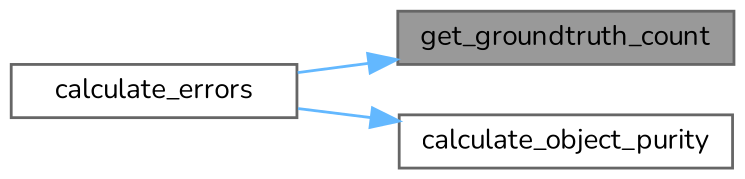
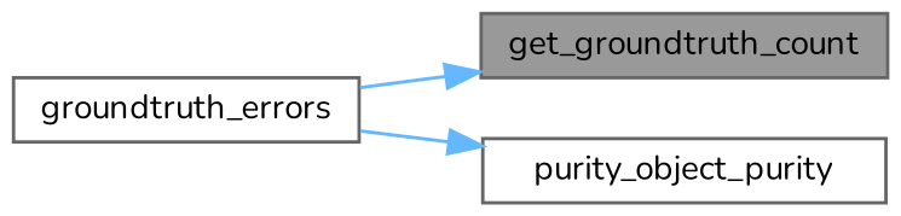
  digraph {
    fontname=Nunito
    rankdir=RL
    node [color=grey40 fillcolor=white fontname=Nunito fontsize=10 shape=box style=filled]
    edge [color=steelblue1 dir=back fontname=Nunito fontsize=10 labelfontname=Helvetica labelfontsize=10 style=solid]
    n1 [color=gray40 fillcolor=grey60 fontcolor=black height=0.2 label=get_groundtruth_count width=0.4]
-   n2 [height=0.2 label=calculate_errors width=0.4]
-   n3 [height=0.2 label=calculate_object_purity width=0.4]
+   n2 [height=0.2 label=groundtruth_errors width=0.4]
+   n3 [height=0.2 label=purity_object_purity width=0.4]
    n1 -> n2
    n3 -> n2
  }
